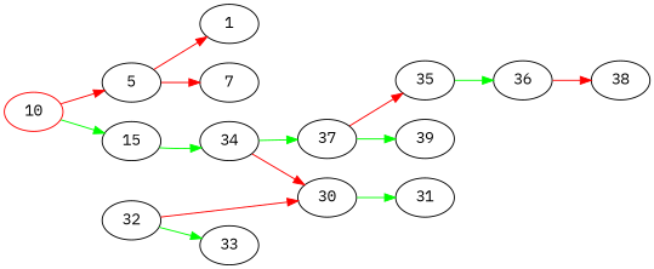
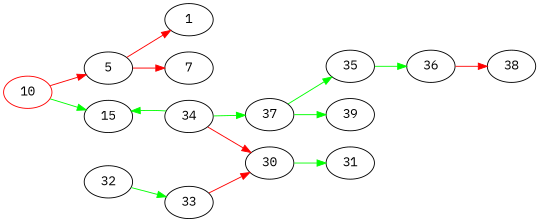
  digraph {
    fontname="IBM Plex Mono"
    rankdir=LR
    node [fontname="IBM Plex Mono"]
    edge [color=red fontname="IBM Plex Mono"]
    10 [color=red]
    5
    15
    1
    7
    34
    37
    30
    32
    33
    35
    39
    31
    36
    38
    10 -> 5
    10 -> 15 [color=green]
    5 -> 1
    5 -> 7
-   15 -> 34 [color=green]
+   34 -> 15 [color=green]
    34 -> 37 [color=green]
    34 -> 30
-   37 -> 35
+   37 -> 35 [color=green]
    37 -> 39 [color=green]
    30 -> 31 [color=green]
-   32 -> 30
+   33 -> 30
    32 -> 33 [color=green]
    35 -> 36 [color=green]
    36 -> 38
  }
